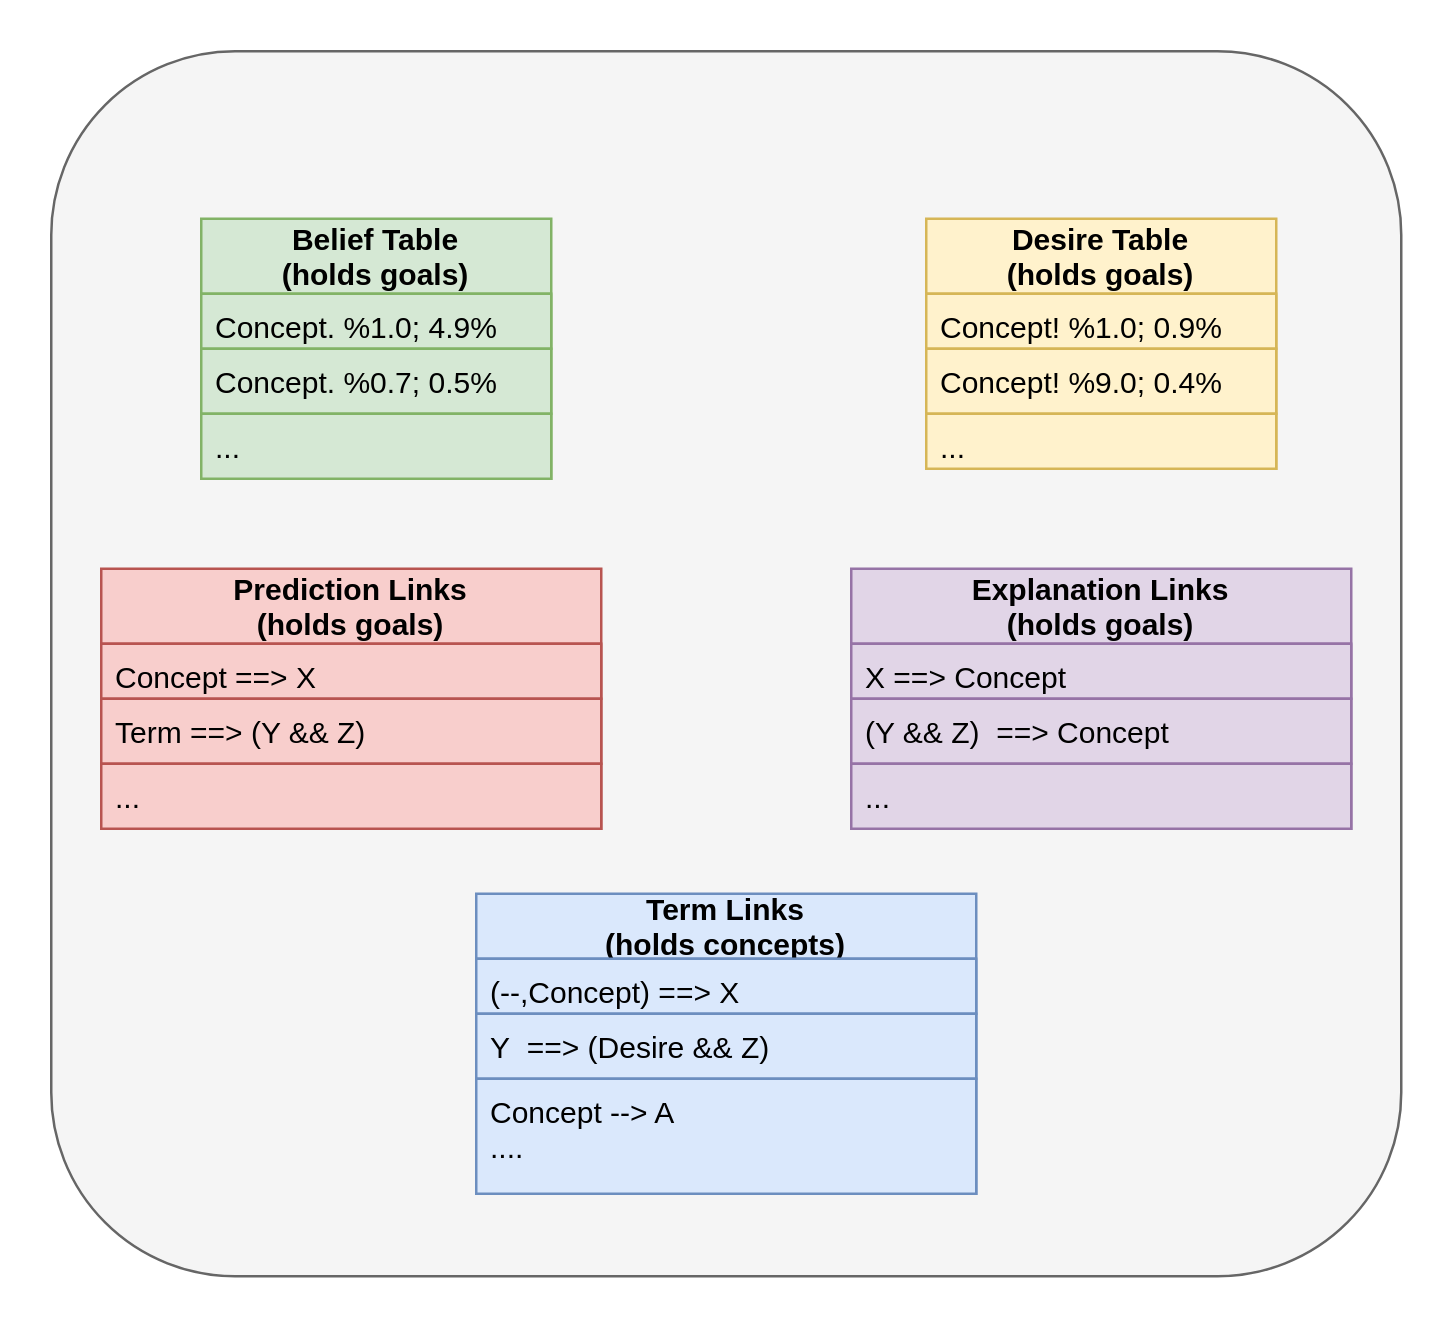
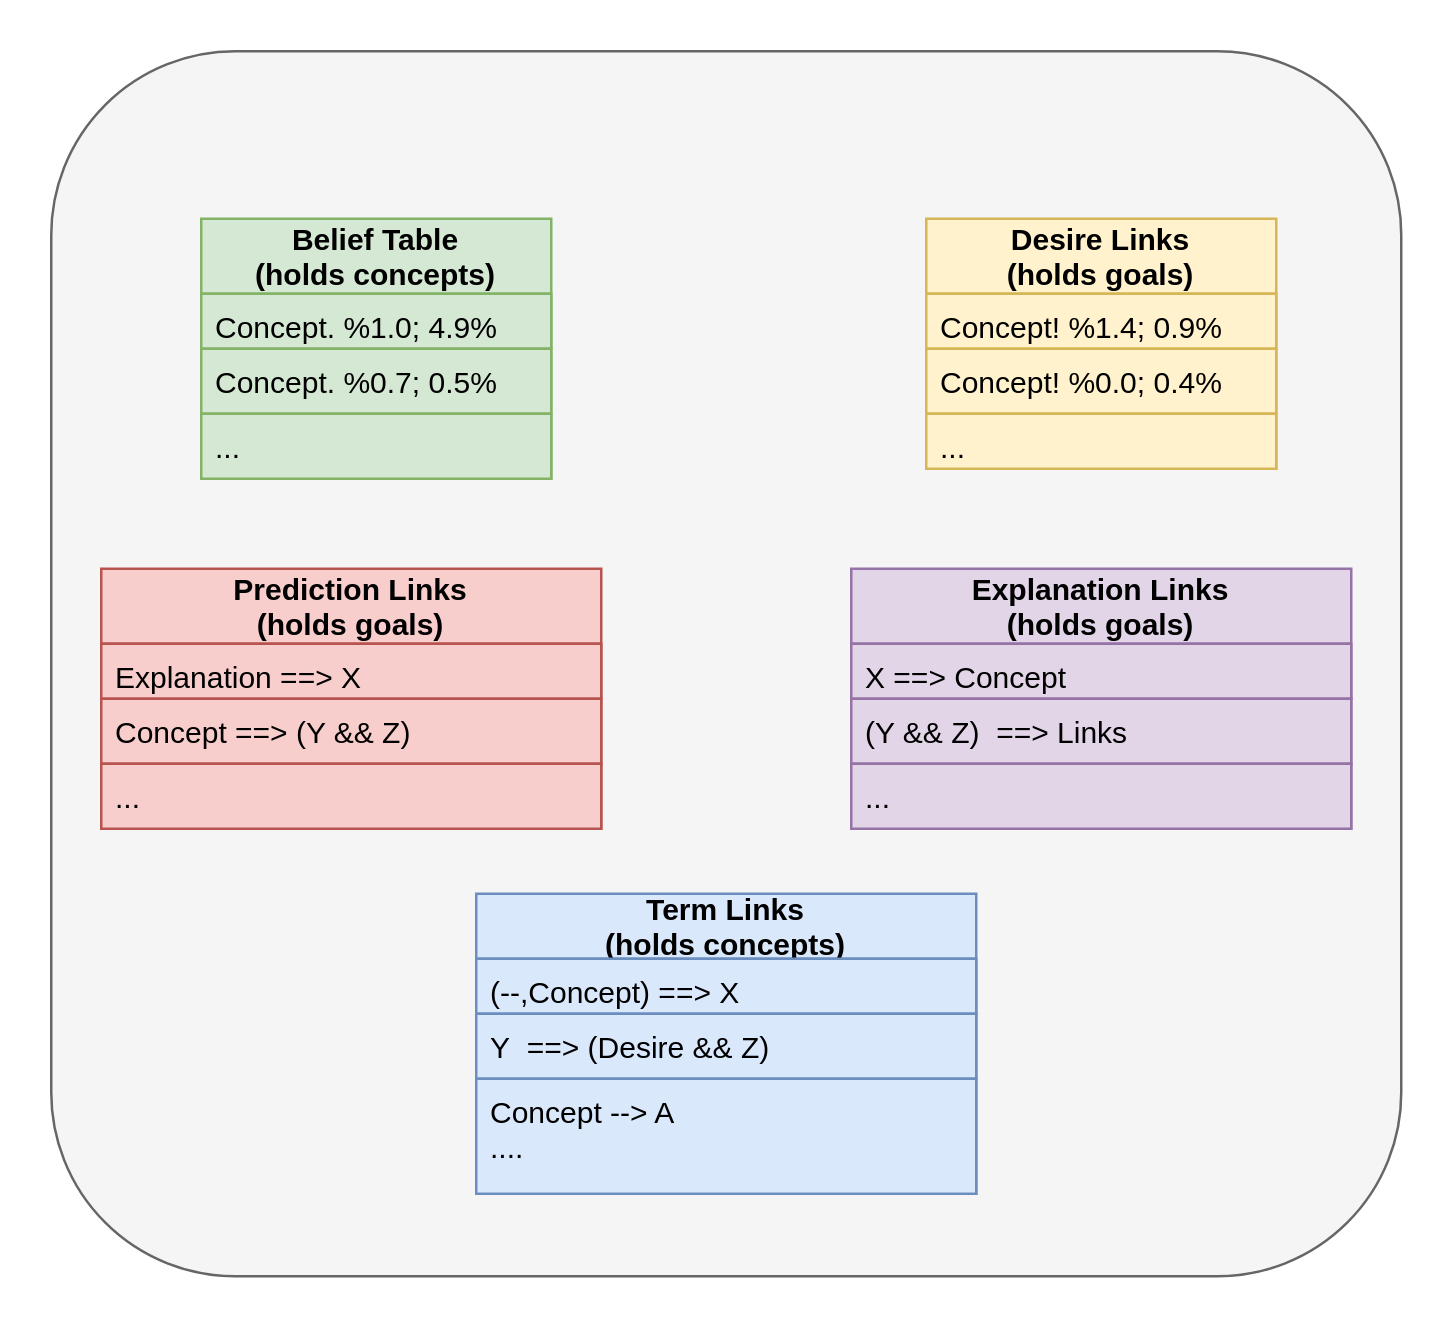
  <mxCell id="0" />
  <mxCell id="1" parent="0" />
  <mxCell id="2" value="" style="rounded=1;whiteSpace=wrap;html=1;fillColor=#f5f5f5;strokeColor=#666666;fontColor=#333333;" parent="1" vertex="1"><mxGeometry x="20" y="20" width="540" height="490" as="geometry" /></mxCell>
- <mxCell id="3" value="&#10;&#10;&#10;Belief Table&#10;(holds goals)&#10;&#10;&#10;" style="swimlane;fontStyle=1;childLayout=stackLayout;horizontal=1;startSize=30;fillColor=#d5e8d4;horizontalStack=0;resizeParent=1;resizeParentMax=0;resizeLast=0;collapsible=1;marginBottom=0;strokeColor=#82b366;" parent="1" vertex="1"><mxGeometry x="80" y="87" width="140" height="104" as="geometry" /></mxCell>
+ <mxCell id="3" value="&#10;&#10;&#10;Belief Table&#10;(holds concepts)&#10;&#10;&#10;" style="swimlane;fontStyle=1;childLayout=stackLayout;horizontal=1;startSize=30;fillColor=#d5e8d4;horizontalStack=0;resizeParent=1;resizeParentMax=0;resizeLast=0;collapsible=1;marginBottom=0;strokeColor=#82b366;" parent="1" vertex="1"><mxGeometry x="80" y="87" width="140" height="104" as="geometry" /></mxCell>
  <mxCell id="4" value="Concept. %1.0; 4.9%" style="text;strokeColor=#82b366;fillColor=#d5e8d4;align=left;verticalAlign=top;spacingLeft=4;spacingRight=4;overflow=hidden;rotatable=0;points=[[0,0.5],[1,0.5]];portConstraint=eastwest;fontStyle=0" parent="3" vertex="1"><mxGeometry y="30" width="140" height="22" as="geometry" /></mxCell>
  <mxCell id="5" value="Concept. %0.7; 0.5%" style="text;strokeColor=#82b366;fillColor=#d5e8d4;align=left;verticalAlign=top;spacingLeft=4;spacingRight=4;overflow=hidden;rotatable=0;points=[[0,0.5],[1,0.5]];portConstraint=eastwest;" parent="3" vertex="1"><mxGeometry y="52" width="140" height="26" as="geometry" /></mxCell>
  <mxCell id="6" value="..." style="text;strokeColor=#82b366;fillColor=#d5e8d4;align=left;verticalAlign=top;spacingLeft=4;spacingRight=4;overflow=hidden;rotatable=0;points=[[0,0.5],[1,0.5]];portConstraint=eastwest;" parent="3" vertex="1"><mxGeometry y="78" width="140" height="26" as="geometry" /></mxCell>
- <mxCell id="7" value="&#10;Desire Table&#10;(holds goals)&#10;" style="swimlane;fontStyle=1;childLayout=stackLayout;horizontal=1;startSize=30;fillColor=#fff2cc;horizontalStack=0;resizeParent=1;resizeParentMax=0;resizeLast=0;collapsible=1;marginBottom=0;strokeColor=#d6b656;" parent="1" vertex="1"><mxGeometry x="370" y="87" width="140" height="100" as="geometry" /></mxCell>
- <mxCell id="8" value="Concept! %1.0; 0.9%" style="text;strokeColor=#d6b656;fillColor=#fff2cc;align=left;verticalAlign=top;spacingLeft=4;spacingRight=4;overflow=hidden;rotatable=0;points=[[0,0.5],[1,0.5]];portConstraint=eastwest;" parent="7" vertex="1"><mxGeometry y="30" width="140" height="22" as="geometry" /></mxCell>
- <mxCell id="9" value="Concept! %9.0; 0.4%" style="text;strokeColor=#d6b656;fillColor=#fff2cc;align=left;verticalAlign=top;spacingLeft=4;spacingRight=4;overflow=hidden;rotatable=0;points=[[0,0.5],[1,0.5]];portConstraint=eastwest;" parent="7" vertex="1"><mxGeometry y="52" width="140" height="26" as="geometry" /></mxCell>
+ <mxCell id="7" value="&#10;Desire Links&#10;(holds goals)&#10;" style="swimlane;fontStyle=1;childLayout=stackLayout;horizontal=1;startSize=30;fillColor=#fff2cc;horizontalStack=0;resizeParent=1;resizeParentMax=0;resizeLast=0;collapsible=1;marginBottom=0;strokeColor=#d6b656;" parent="1" vertex="1"><mxGeometry x="370" y="87" width="140" height="100" as="geometry" /></mxCell>
+ <mxCell id="8" value="Concept! %1.4; 0.9%" style="text;strokeColor=#d6b656;fillColor=#fff2cc;align=left;verticalAlign=top;spacingLeft=4;spacingRight=4;overflow=hidden;rotatable=0;points=[[0,0.5],[1,0.5]];portConstraint=eastwest;" parent="7" vertex="1"><mxGeometry y="30" width="140" height="22" as="geometry" /></mxCell>
+ <mxCell id="9" value="Concept! %0.0; 0.4%" style="text;strokeColor=#d6b656;fillColor=#fff2cc;align=left;verticalAlign=top;spacingLeft=4;spacingRight=4;overflow=hidden;rotatable=0;points=[[0,0.5],[1,0.5]];portConstraint=eastwest;" parent="7" vertex="1"><mxGeometry y="52" width="140" height="26" as="geometry" /></mxCell>
  <mxCell id="10" value="..." style="text;strokeColor=#d6b656;fillColor=#fff2cc;align=left;verticalAlign=top;spacingLeft=4;spacingRight=4;overflow=hidden;rotatable=0;points=[[0,0.5],[1,0.5]];portConstraint=eastwest;" parent="7" vertex="1"><mxGeometry y="78" width="140" height="22" as="geometry" /></mxCell>
  <mxCell id="11" value="&#10;Prediction Links&#10;(holds goals)&#10;" style="swimlane;fontStyle=1;childLayout=stackLayout;horizontal=1;startSize=30;fillColor=#f8cecc;horizontalStack=0;resizeParent=1;resizeParentMax=0;resizeLast=0;collapsible=1;marginBottom=0;strokeColor=#b85450;" parent="1" vertex="1"><mxGeometry x="40" y="227" width="200" height="104" as="geometry" /></mxCell>
- <mxCell id="12" value="Concept ==&gt; X" style="text;strokeColor=#b85450;fillColor=#f8cecc;align=left;verticalAlign=top;spacingLeft=4;spacingRight=4;overflow=hidden;rotatable=0;points=[[0,0.5],[1,0.5]];portConstraint=eastwest;fontStyle=0" parent="11" vertex="1"><mxGeometry y="30" width="200" height="22" as="geometry" /></mxCell>
- <mxCell id="13" value="Term ==&gt; (Y &amp;&amp; Z)" style="text;strokeColor=#b85450;fillColor=#f8cecc;align=left;verticalAlign=top;spacingLeft=4;spacingRight=4;overflow=hidden;rotatable=0;points=[[0,0.5],[1,0.5]];portConstraint=eastwest;" parent="11" vertex="1"><mxGeometry y="52" width="200" height="26" as="geometry" /></mxCell>
+ <mxCell id="12" value="Explanation ==&gt; X" style="text;strokeColor=#b85450;fillColor=#f8cecc;align=left;verticalAlign=top;spacingLeft=4;spacingRight=4;overflow=hidden;rotatable=0;points=[[0,0.5],[1,0.5]];portConstraint=eastwest;fontStyle=0" parent="11" vertex="1"><mxGeometry y="30" width="200" height="22" as="geometry" /></mxCell>
+ <mxCell id="13" value="Concept ==&gt; (Y &amp;&amp; Z)" style="text;strokeColor=#b85450;fillColor=#f8cecc;align=left;verticalAlign=top;spacingLeft=4;spacingRight=4;overflow=hidden;rotatable=0;points=[[0,0.5],[1,0.5]];portConstraint=eastwest;" parent="11" vertex="1"><mxGeometry y="52" width="200" height="26" as="geometry" /></mxCell>
  <mxCell id="14" value="..." style="text;strokeColor=#b85450;fillColor=#f8cecc;align=left;verticalAlign=top;spacingLeft=4;spacingRight=4;overflow=hidden;rotatable=0;points=[[0,0.5],[1,0.5]];portConstraint=eastwest;" parent="11" vertex="1"><mxGeometry y="78" width="200" height="26" as="geometry" /></mxCell>
  <mxCell id="15" value="&#10;Explanation Links&#10;(holds goals)&#10;" style="swimlane;fontStyle=1;childLayout=stackLayout;horizontal=1;startSize=30;fillColor=#e1d5e7;horizontalStack=0;resizeParent=1;resizeParentMax=0;resizeLast=0;collapsible=1;marginBottom=0;strokeColor=#9673a6;" parent="1" vertex="1"><mxGeometry x="340" y="227" width="200" height="104" as="geometry" /></mxCell>
  <mxCell id="16" value="X ==&gt; Concept" style="text;strokeColor=#9673a6;fillColor=#e1d5e7;align=left;verticalAlign=top;spacingLeft=4;spacingRight=4;overflow=hidden;rotatable=0;points=[[0,0.5],[1,0.5]];portConstraint=eastwest;fontStyle=0" parent="15" vertex="1"><mxGeometry y="30" width="200" height="22" as="geometry" /></mxCell>
- <mxCell id="17" value="(Y &amp;&amp; Z)  ==&gt; Concept" style="text;strokeColor=#9673a6;fillColor=#e1d5e7;align=left;verticalAlign=top;spacingLeft=4;spacingRight=4;overflow=hidden;rotatable=0;points=[[0,0.5],[1,0.5]];portConstraint=eastwest;" parent="15" vertex="1"><mxGeometry y="52" width="200" height="26" as="geometry" /></mxCell>
+ <mxCell id="17" value="(Y &amp;&amp; Z)  ==&gt; Links" style="text;strokeColor=#9673a6;fillColor=#e1d5e7;align=left;verticalAlign=top;spacingLeft=4;spacingRight=4;overflow=hidden;rotatable=0;points=[[0,0.5],[1,0.5]];portConstraint=eastwest;" parent="15" vertex="1"><mxGeometry y="52" width="200" height="26" as="geometry" /></mxCell>
  <mxCell id="18" value="..." style="text;strokeColor=#9673a6;fillColor=#e1d5e7;align=left;verticalAlign=top;spacingLeft=4;spacingRight=4;overflow=hidden;rotatable=0;points=[[0,0.5],[1,0.5]];portConstraint=eastwest;" parent="15" vertex="1"><mxGeometry y="78" width="200" height="26" as="geometry" /></mxCell>
  <mxCell id="19" value="&#10;Term Links&#10;(holds concepts)&#10;" style="swimlane;fontStyle=1;childLayout=stackLayout;horizontal=1;startSize=26;fillColor=#dae8fc;horizontalStack=0;resizeParent=1;resizeParentMax=0;resizeLast=0;collapsible=1;marginBottom=0;strokeColor=#6c8ebf;" parent="1" vertex="1"><mxGeometry x="190" y="357" width="200" height="120" as="geometry" /></mxCell>
  <mxCell id="20" value="(--,Concept) ==&gt; X" style="text;strokeColor=#6c8ebf;fillColor=#dae8fc;align=left;verticalAlign=top;spacingLeft=4;spacingRight=4;overflow=hidden;rotatable=0;points=[[0,0.5],[1,0.5]];portConstraint=eastwest;fontStyle=0" parent="19" vertex="1"><mxGeometry y="26" width="200" height="22" as="geometry" /></mxCell>
  <mxCell id="21" value="Y  ==&gt; (Desire &amp;&amp; Z)" style="text;strokeColor=#6c8ebf;fillColor=#dae8fc;align=left;verticalAlign=top;spacingLeft=4;spacingRight=4;overflow=hidden;rotatable=0;points=[[0,0.5],[1,0.5]];portConstraint=eastwest;" parent="19" vertex="1"><mxGeometry y="48" width="200" height="26" as="geometry" /></mxCell>
  <mxCell id="22" value="Concept --&gt; A&#10;....&#10;" style="text;strokeColor=#6c8ebf;fillColor=#dae8fc;align=left;verticalAlign=top;spacingLeft=4;spacingRight=4;overflow=hidden;rotatable=0;points=[[0,0.5],[1,0.5]];portConstraint=eastwest;" parent="19" vertex="1"><mxGeometry y="74" width="200" height="46" as="geometry" /></mxCell>
